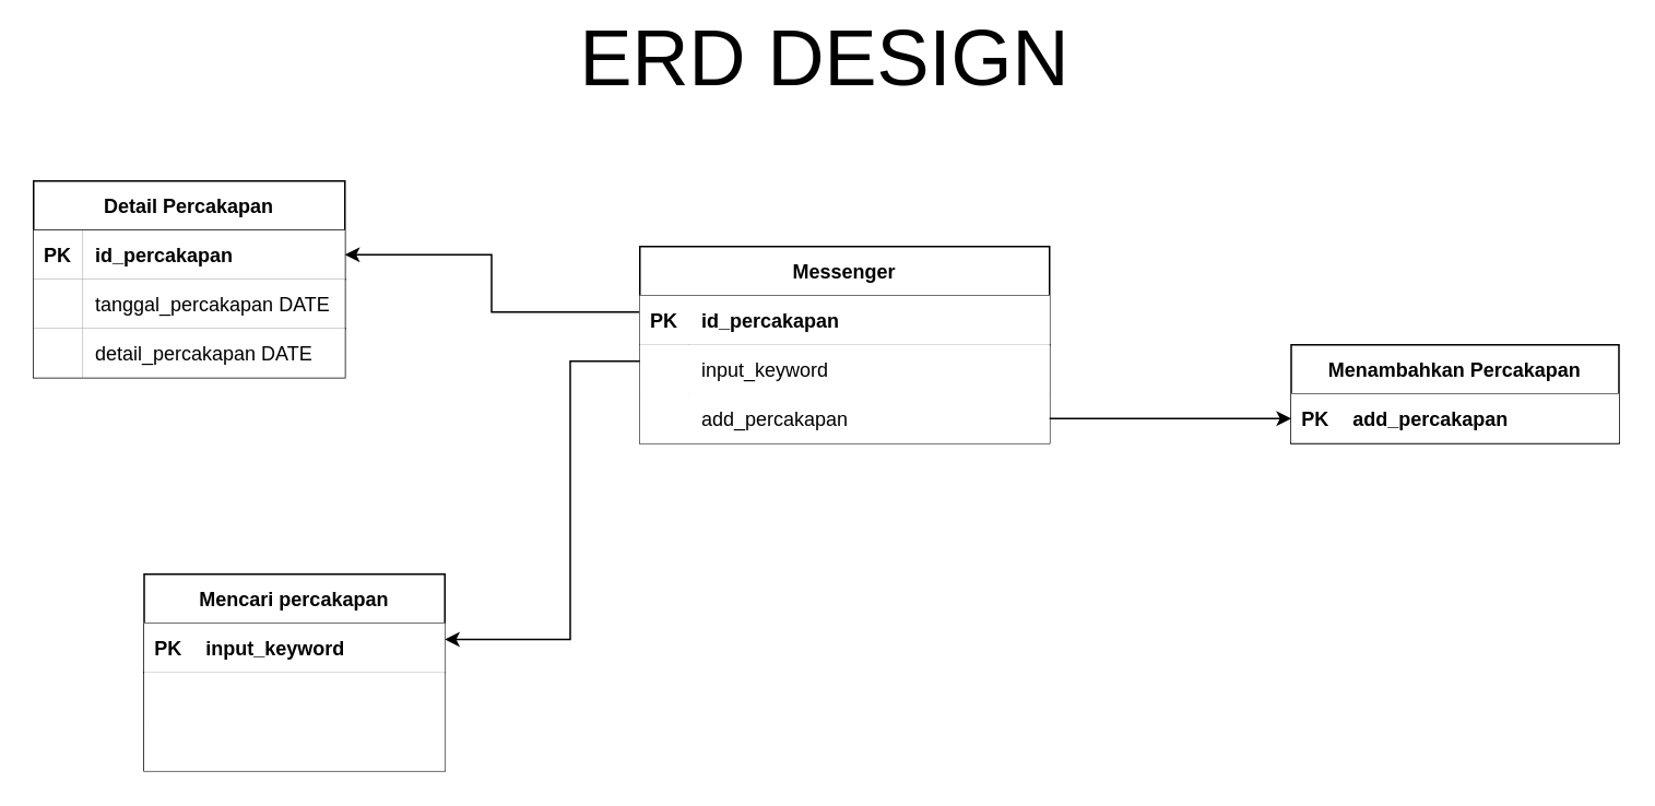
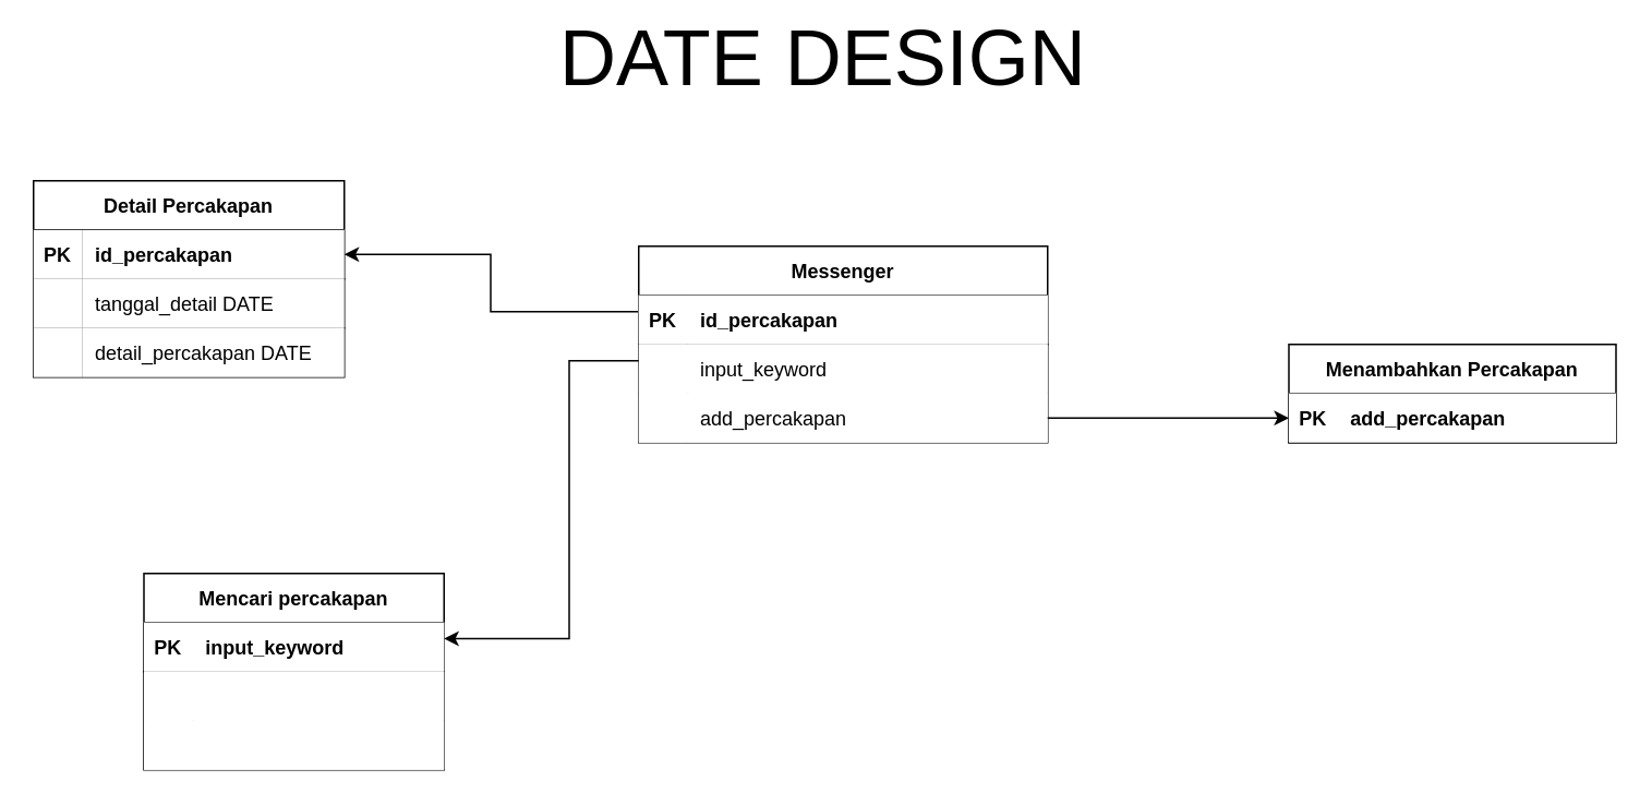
  <mxCell id="0" />
  <mxCell id="1" parent="0" />
  <mxCell id="2" value="Detail Percakapan" style="shape=table;startSize=30;container=1;collapsible=1;childLayout=tableLayout;fixedRows=1;rowLines=0;fontStyle=1;align=center;resizeLast=1;" parent="1" vertex="1"><mxGeometry x="20" y="110" width="190" height="120" as="geometry" /></mxCell>
  <mxCell id="3" value="" style="shape=partialRectangle;collapsible=0;dropTarget=0;pointerEvents=0;fillColor=none;points=[[0,0.5],[1,0.5]];portConstraint=eastwest;top=0;left=0;right=0;bottom=1;" parent="2" vertex="1"><mxGeometry y="30" width="190" height="30" as="geometry" /></mxCell>
  <mxCell id="4" value="PK" style="shape=partialRectangle;overflow=hidden;connectable=0;top=0;left=0;bottom=0;right=0;fontStyle=1;" parent="3" vertex="1"><mxGeometry width="30" height="30" as="geometry"><mxRectangle width="30" height="30" as="alternateBounds" /></mxGeometry></mxCell>
  <mxCell id="5" value="id_percakapan" style="shape=partialRectangle;overflow=hidden;connectable=0;top=0;left=0;bottom=0;right=0;align=left;spacingLeft=6;fontStyle=1;" parent="3" vertex="1"><mxGeometry x="30" width="160" height="30" as="geometry"><mxRectangle width="160" height="30" as="alternateBounds" /></mxGeometry></mxCell>
  <mxCell id="6" value="" style="shape=partialRectangle;collapsible=0;dropTarget=0;pointerEvents=0;fillColor=none;points=[[0,0.5],[1,0.5]];portConstraint=eastwest;top=0;left=0;right=0;bottom=1;" parent="2" vertex="1"><mxGeometry y="60" width="190" height="30" as="geometry" /></mxCell>
  <mxCell id="7" value="" style="shape=partialRectangle;overflow=hidden;connectable=0;top=0;left=0;bottom=0;right=0;fontStyle=1;" parent="6" vertex="1"><mxGeometry width="30" height="30" as="geometry"><mxRectangle width="30" height="30" as="alternateBounds" /></mxGeometry></mxCell>
- <mxCell id="8" value="tanggal_percakapan DATE" style="shape=partialRectangle;overflow=hidden;connectable=0;top=0;left=0;bottom=0;right=0;align=left;spacingLeft=6;fontStyle=0;" parent="6" vertex="1"><mxGeometry x="30" width="160" height="30" as="geometry"><mxRectangle width="160" height="30" as="alternateBounds" /></mxGeometry></mxCell>
+ <mxCell id="8" value="tanggal_detail DATE" style="shape=partialRectangle;overflow=hidden;connectable=0;top=0;left=0;bottom=0;right=0;align=left;spacingLeft=6;fontStyle=0;" parent="6" vertex="1"><mxGeometry x="30" width="160" height="30" as="geometry"><mxRectangle width="160" height="30" as="alternateBounds" /></mxGeometry></mxCell>
  <mxCell id="9" value="" style="shape=partialRectangle;collapsible=0;dropTarget=0;pointerEvents=0;fillColor=none;points=[[0,0.5],[1,0.5]];portConstraint=eastwest;top=0;left=0;right=0;bottom=0;" parent="2" vertex="1"><mxGeometry y="90" width="190" height="30" as="geometry" /></mxCell>
  <mxCell id="10" value="" style="shape=partialRectangle;overflow=hidden;connectable=0;top=0;left=0;bottom=0;right=0;" parent="9" vertex="1"><mxGeometry width="30" height="30" as="geometry"><mxRectangle width="30" height="30" as="alternateBounds" /></mxGeometry></mxCell>
  <mxCell id="11" value="detail_percakapan DATE" style="shape=partialRectangle;overflow=hidden;connectable=0;top=0;left=0;bottom=0;right=0;align=left;spacingLeft=6;" parent="9" vertex="1"><mxGeometry x="30" width="160" height="30" as="geometry"><mxRectangle width="160" height="30" as="alternateBounds" /></mxGeometry></mxCell>
  <mxCell id="12" value="Messenger" style="shape=table;startSize=30;container=1;collapsible=1;childLayout=tableLayout;fixedRows=1;rowLines=0;fontStyle=1;align=center;resizeLast=1;" parent="1" vertex="1"><mxGeometry x="390" y="150" width="250" height="120" as="geometry"><mxRectangle x="-540" y="-560" width="90" height="30" as="alternateBounds" /></mxGeometry></mxCell>
  <mxCell id="13" value="" style="shape=partialRectangle;collapsible=0;dropTarget=0;pointerEvents=0;points=[[0,0.5],[1,0.5]];portConstraint=eastwest;top=0;left=0;right=0;bottom=1;" parent="12" vertex="1"><mxGeometry y="30" width="250" height="30" as="geometry" /></mxCell>
  <mxCell id="14" value="PK" style="shape=partialRectangle;overflow=hidden;connectable=0;top=0;left=0;bottom=0;right=0;fontStyle=1;" parent="13" vertex="1"><mxGeometry width="30" height="30" as="geometry"><mxRectangle width="30" height="30" as="alternateBounds" /></mxGeometry></mxCell>
  <mxCell id="15" value="id_percakapan" style="shape=partialRectangle;overflow=hidden;connectable=0;top=0;left=0;bottom=0;right=0;align=left;spacingLeft=6;fontStyle=1;" parent="13" vertex="1"><mxGeometry x="30" width="220" height="30" as="geometry"><mxRectangle width="220" height="30" as="alternateBounds" /></mxGeometry></mxCell>
  <mxCell id="16" value="" style="shape=partialRectangle;collapsible=0;dropTarget=0;pointerEvents=0;points=[[0,0.5],[1,0.5]];portConstraint=eastwest;top=0;left=0;right=0;bottom=0;" parent="12" vertex="1"><mxGeometry y="60" width="250" height="30" as="geometry" /></mxCell>
  <mxCell id="17" value="" style="shape=partialRectangle;overflow=hidden;connectable=0;top=0;left=0;bottom=0;right=0;" parent="16" vertex="1"><mxGeometry width="30" height="30" as="geometry"><mxRectangle width="30" height="30" as="alternateBounds" /></mxGeometry></mxCell>
  <mxCell id="18" value="input_keyword" style="shape=partialRectangle;overflow=hidden;connectable=0;top=0;left=0;bottom=0;right=0;align=left;spacingLeft=6;" parent="16" vertex="1"><mxGeometry x="30" width="220" height="30" as="geometry"><mxRectangle width="220" height="30" as="alternateBounds" /></mxGeometry></mxCell>
  <mxCell id="19" value="" style="shape=partialRectangle;collapsible=0;dropTarget=0;pointerEvents=0;points=[[0,0.5],[1,0.5]];portConstraint=eastwest;top=0;left=0;right=0;bottom=0;" parent="12" vertex="1"><mxGeometry y="90" width="250" height="30" as="geometry" /></mxCell>
  <mxCell id="20" value="" style="shape=partialRectangle;overflow=hidden;connectable=0;top=0;left=0;bottom=0;right=0;" parent="19" vertex="1"><mxGeometry width="30" height="30" as="geometry"><mxRectangle width="30" height="30" as="alternateBounds" /></mxGeometry></mxCell>
  <mxCell id="21" value="add_percakapan" style="shape=partialRectangle;overflow=hidden;connectable=0;top=0;left=0;bottom=0;right=0;align=left;spacingLeft=6;" parent="19" vertex="1"><mxGeometry x="30" width="220" height="30" as="geometry"><mxRectangle width="220" height="30" as="alternateBounds" /></mxGeometry></mxCell>
  <mxCell id="22" value="Menambahkan Percakapan" style="shape=table;startSize=30;container=1;collapsible=1;childLayout=tableLayout;fixedRows=1;rowLines=0;fontStyle=1;align=center;resizeLast=1;" parent="1" vertex="1"><mxGeometry x="787.5" y="210" width="200" height="60" as="geometry"><mxRectangle x="-540" y="-560" width="90" height="30" as="alternateBounds" /></mxGeometry></mxCell>
  <mxCell id="23" value="" style="shape=partialRectangle;collapsible=0;dropTarget=0;pointerEvents=0;points=[[0,0.5],[1,0.5]];portConstraint=eastwest;top=0;left=0;right=0;bottom=1;" parent="22" vertex="1"><mxGeometry y="30" width="200" height="30" as="geometry" /></mxCell>
  <mxCell id="24" value="PK" style="shape=partialRectangle;overflow=hidden;connectable=0;top=0;left=0;bottom=0;right=0;fontStyle=1;" parent="23" vertex="1"><mxGeometry width="30" height="30" as="geometry"><mxRectangle width="30" height="30" as="alternateBounds" /></mxGeometry></mxCell>
  <mxCell id="25" value="add_percakapan" style="shape=partialRectangle;overflow=hidden;connectable=0;top=0;left=0;bottom=0;right=0;align=left;spacingLeft=6;fontStyle=1;" parent="23" vertex="1"><mxGeometry x="30" width="170" height="30" as="geometry"><mxRectangle width="170" height="30" as="alternateBounds" /></mxGeometry></mxCell>
  <mxCell id="26" style="edgeStyle=orthogonalEdgeStyle;rounded=0;orthogonalLoop=1;jettySize=auto;html=1;entryX=1;entryY=0.5;entryDx=0;entryDy=0;fontFamily=Verdana;fontSize=100;" parent="1" target="3" edge="1"><mxGeometry relative="1" as="geometry"><mxPoint x="389.5" y="190" as="sourcePoint" /><Array as="points"><mxPoint x="389.5" y="190" /><mxPoint x="299.5" y="190" /><mxPoint x="299.5" y="155" /></Array></mxGeometry></mxCell>
  <mxCell id="27" style="edgeStyle=orthogonalEdgeStyle;rounded=0;orthogonalLoop=1;jettySize=auto;html=1;exitX=1;exitY=0.5;exitDx=0;exitDy=0;fontFamily=Verdana;fontSize=100;entryX=0;entryY=0.5;entryDx=0;entryDy=0;" parent="1" source="19" target="23" edge="1"><mxGeometry relative="1" as="geometry"><Array as="points"><mxPoint x="757.5" y="255" /><mxPoint x="757.5" y="255" /></Array><mxPoint x="797.5" y="340" as="targetPoint" /></mxGeometry></mxCell>
  <mxCell id="28" value="Mencari percakapan" style="shape=table;startSize=30;container=1;collapsible=1;childLayout=tableLayout;fixedRows=1;rowLines=0;fontStyle=1;align=center;resizeLast=1;" parent="1" vertex="1"><mxGeometry x="87.5" y="350" width="183.5" height="120" as="geometry"><mxRectangle x="-540" y="-560" width="90" height="30" as="alternateBounds" /></mxGeometry></mxCell>
  <mxCell id="29" value="" style="shape=partialRectangle;collapsible=0;dropTarget=0;pointerEvents=0;points=[[0,0.5],[1,0.5]];portConstraint=eastwest;top=0;left=0;right=0;bottom=1;" parent="28" vertex="1"><mxGeometry y="30" width="183.5" height="30" as="geometry" /></mxCell>
  <mxCell id="30" value="PK" style="shape=partialRectangle;overflow=hidden;connectable=0;top=0;left=0;bottom=0;right=0;fontStyle=1;" parent="29" vertex="1"><mxGeometry width="30" height="30" as="geometry"><mxRectangle width="30" height="30" as="alternateBounds" /></mxGeometry></mxCell>
  <mxCell id="31" value="input_keyword" style="shape=partialRectangle;overflow=hidden;connectable=0;top=0;left=0;bottom=0;right=0;align=left;spacingLeft=6;fontStyle=1;" parent="29" vertex="1"><mxGeometry x="30" width="153.5" height="30" as="geometry"><mxRectangle width="153.5" height="30" as="alternateBounds" /></mxGeometry></mxCell>
  <mxCell id="32" value="" style="shape=partialRectangle;collapsible=0;dropTarget=0;pointerEvents=0;points=[[0,0.5],[1,0.5]];portConstraint=eastwest;top=0;left=0;right=0;bottom=0;" parent="28" vertex="1"><mxGeometry y="60" width="183.5" height="30" as="geometry" /></mxCell>
  <mxCell id="33" value="" style="shape=partialRectangle;overflow=hidden;connectable=0;top=0;left=0;bottom=0;right=0;" parent="32" vertex="1"><mxGeometry width="30" height="30" as="geometry"><mxRectangle width="30" height="30" as="alternateBounds" /></mxGeometry></mxCell>
  <mxCell id="34" value="" style="shape=partialRectangle;overflow=hidden;connectable=0;top=0;left=0;bottom=0;right=0;align=left;spacingLeft=6;" parent="32" vertex="1"><mxGeometry x="30" width="153.5" height="30" as="geometry"><mxRectangle width="153.5" height="30" as="alternateBounds" /></mxGeometry></mxCell>
  <mxCell id="35" value="" style="shape=partialRectangle;collapsible=0;dropTarget=0;pointerEvents=0;points=[[0,0.5],[1,0.5]];portConstraint=eastwest;top=0;left=0;right=0;bottom=0;" parent="28" vertex="1"><mxGeometry y="90" width="183.5" height="30" as="geometry" /></mxCell>
  <mxCell id="36" value="" style="shape=partialRectangle;overflow=hidden;connectable=0;top=0;left=0;bottom=0;right=0;" parent="35" vertex="1"><mxGeometry width="30" height="30" as="geometry"><mxRectangle width="30" height="30" as="alternateBounds" /></mxGeometry></mxCell>
  <mxCell id="37" value="" style="shape=partialRectangle;overflow=hidden;connectable=0;top=0;left=0;bottom=0;right=0;align=left;spacingLeft=6;" parent="35" vertex="1"><mxGeometry x="30" width="153.5" height="30" as="geometry"><mxRectangle width="153.5" height="30" as="alternateBounds" /></mxGeometry></mxCell>
  <mxCell id="38" style="edgeStyle=orthogonalEdgeStyle;rounded=0;orthogonalLoop=1;jettySize=auto;html=1;entryX=1;entryY=0.327;entryDx=0;entryDy=0;entryPerimeter=0;" parent="1" source="16" target="29" edge="1"><mxGeometry relative="1" as="geometry"><mxPoint x="300" y="480" as="targetPoint" /><mxPoint x="377.5" y="220" as="sourcePoint" /><Array as="points"><mxPoint x="347.5" y="220" /><mxPoint x="347.5" y="390" /></Array></mxGeometry></mxCell>
- <mxCell id="39" value="&lt;font style=&quot;font-size: 48px;&quot;&gt;ERD DESIGN&lt;/font&gt;" style="text;strokeColor=none;align=center;fillColor=none;html=1;verticalAlign=middle;whiteSpace=wrap;rounded=0;" parent="1" vertex="1"><mxGeometry x="327.5" y="20" width="350" height="30" as="geometry" /></mxCell>
+ <mxCell id="39" value="&lt;font style=&quot;font-size: 48px;&quot;&gt;DATE DESIGN&lt;/font&gt;" style="text;strokeColor=none;align=center;fillColor=none;html=1;verticalAlign=middle;whiteSpace=wrap;rounded=0;" parent="1" vertex="1"><mxGeometry x="327.5" y="20" width="350" height="30" as="geometry" /></mxCell>
